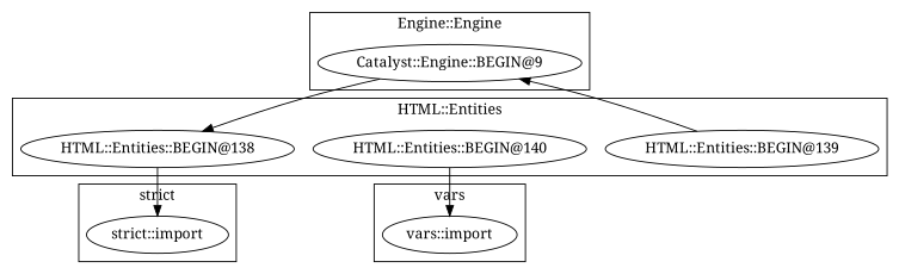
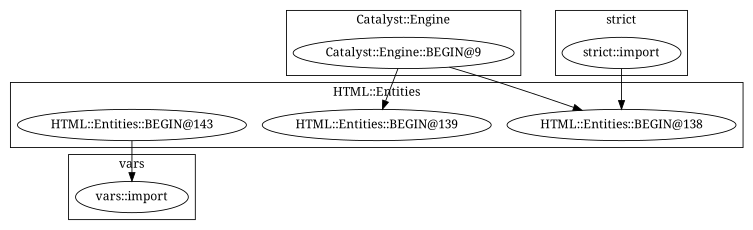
  digraph {
    fontname="Noto Serif"
    node [fontname="Noto Serif"]
    edge [fontname="Noto Serif"]
    "vars::import"
    "Catalyst::Engine::BEGIN@9"
    "HTML::Entities::BEGIN@138"
    "HTML::Entities::BEGIN@139"
-   "HTML::Entities::BEGIN@140"
+   "HTML::Entities::BEGIN@140" [label="HTML::Entities::BEGIN@143"]
    "strict::import"
    subgraph cluster_1 {
      label=vars
      "vars::import"
    }
    subgraph cluster_2 {
-     label="Engine::Engine"
+     label="Catalyst::Engine"
      "Catalyst::Engine::BEGIN@9"
    }
    subgraph cluster_3 {
      label="HTML::Entities"
      "HTML::Entities::BEGIN@138"
      "HTML::Entities::BEGIN@139"
      "HTML::Entities::BEGIN@140"
    }
    subgraph cluster_4 {
      label="strict"
      "strict::import"
    }
    "Catalyst::Engine::BEGIN@9" -> "HTML::Entities::BEGIN@138"
-   "HTML::Entities::BEGIN@139" -> "Catalyst::Engine::BEGIN@9"
-   "HTML::Entities::BEGIN@138" -> "strict::import"
+   "Catalyst::Engine::BEGIN@9" -> "HTML::Entities::BEGIN@139"
+   "strict::import" -> "HTML::Entities::BEGIN@138"
    "HTML::Entities::BEGIN@140" -> "vars::import"
  }
